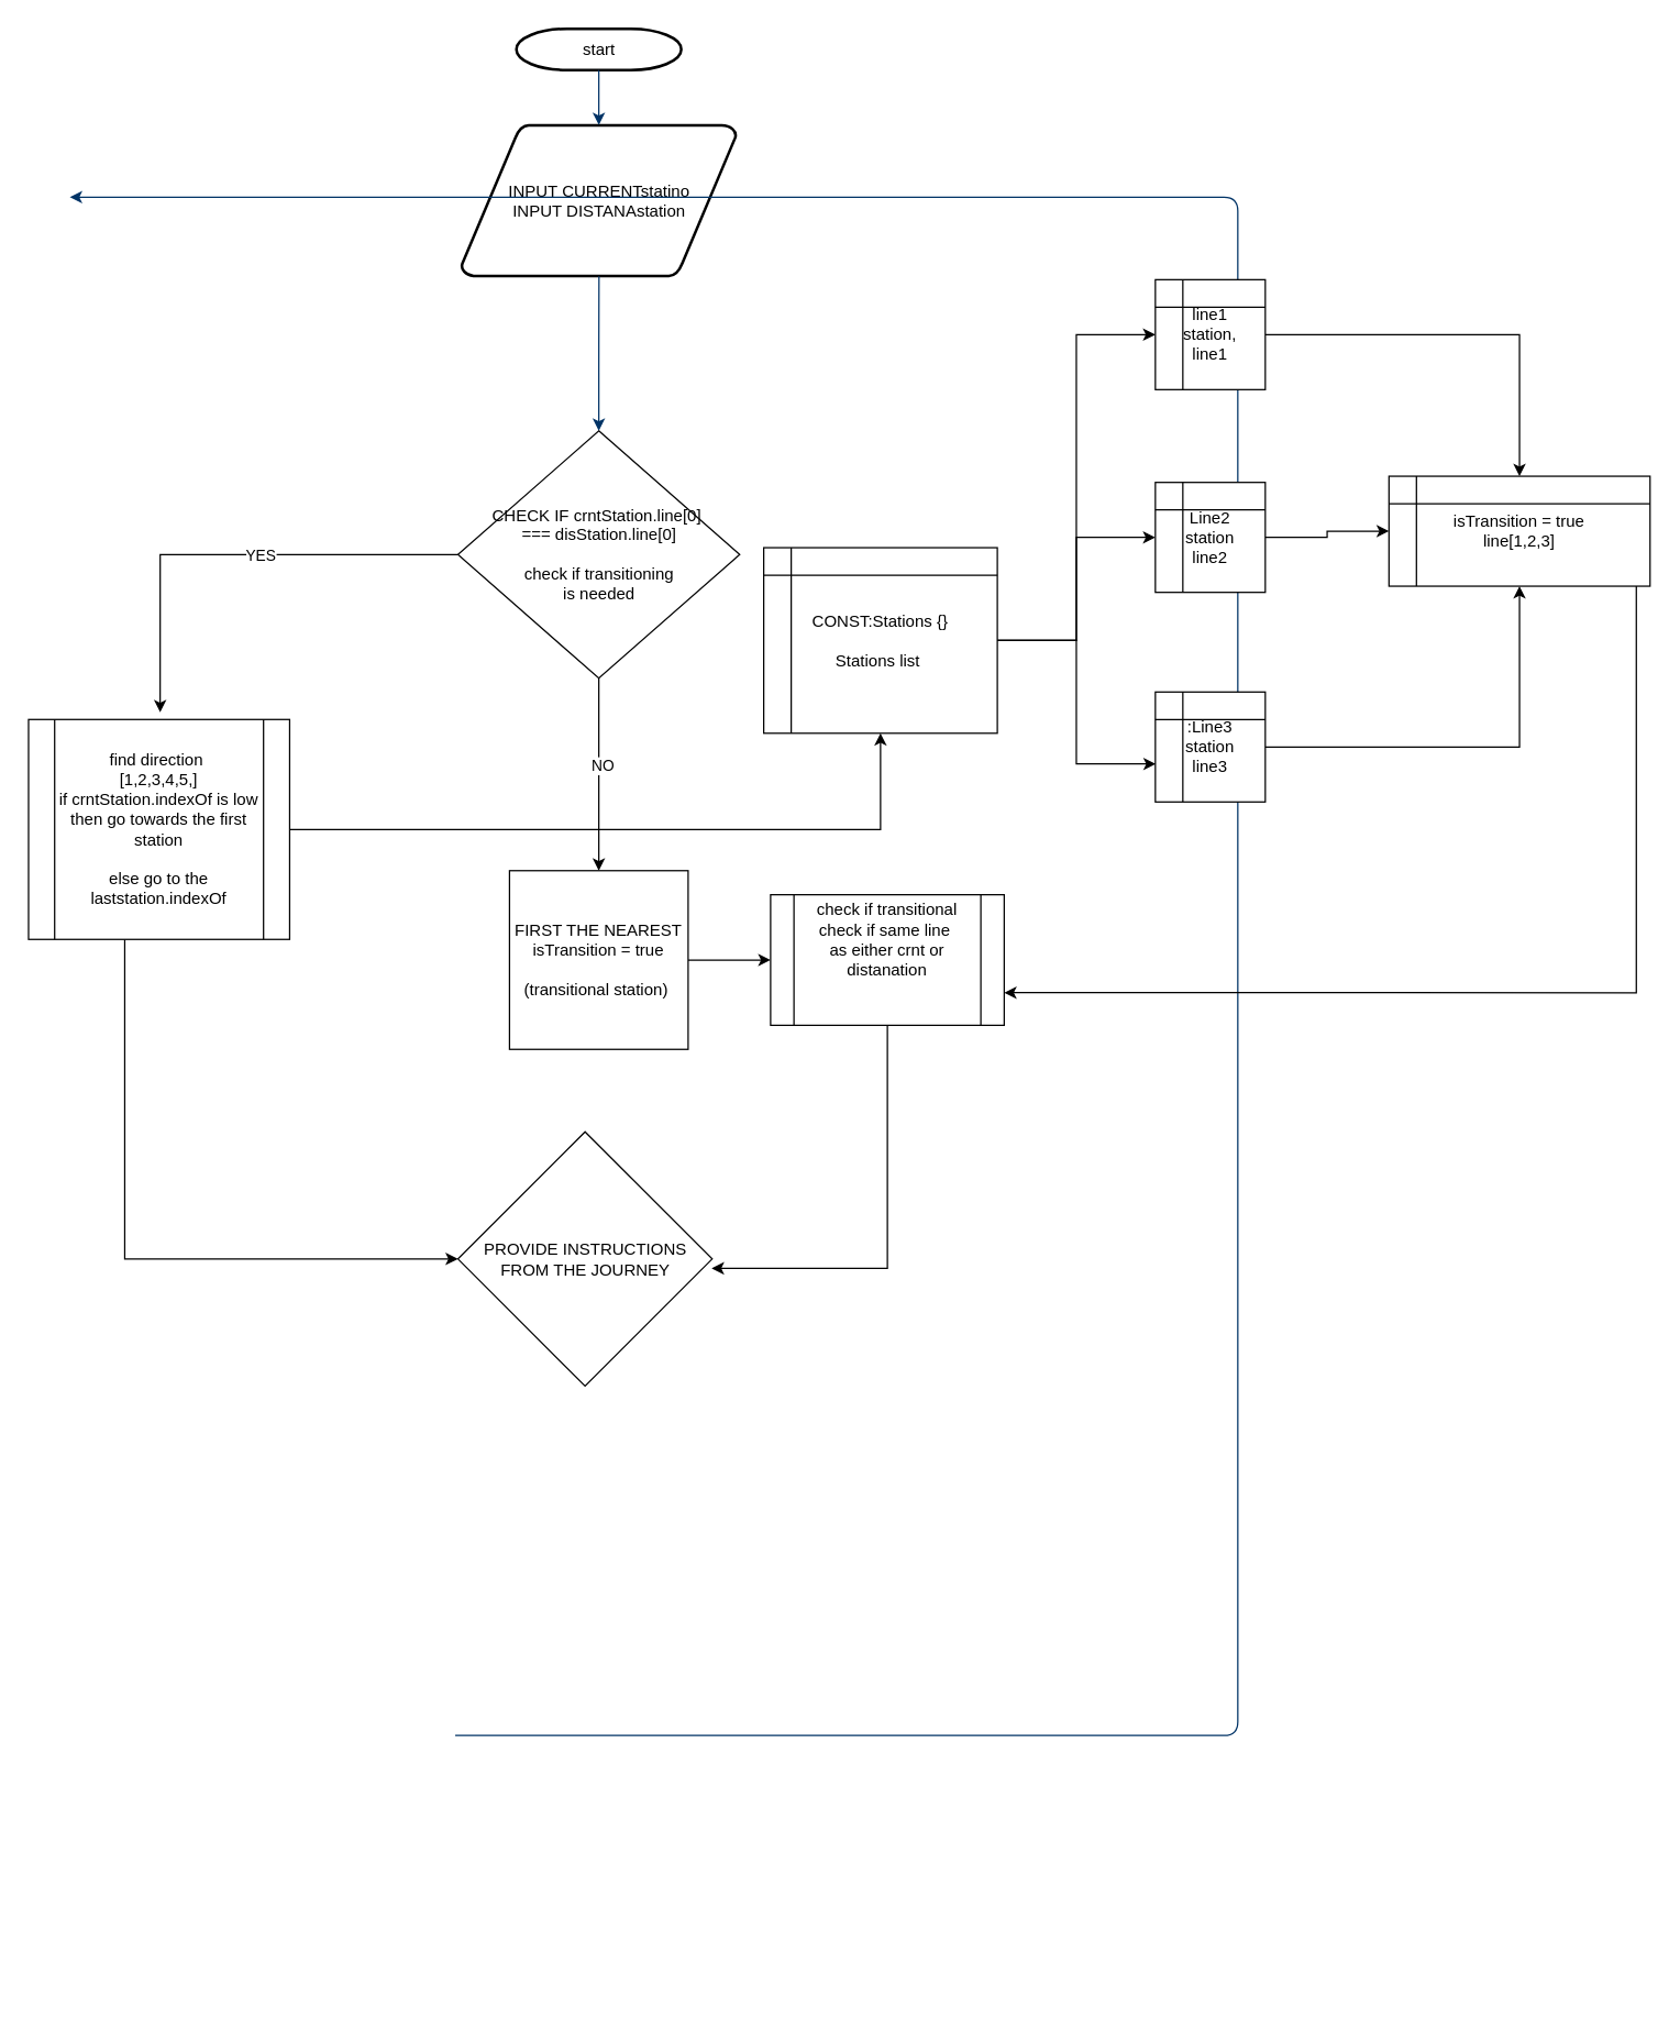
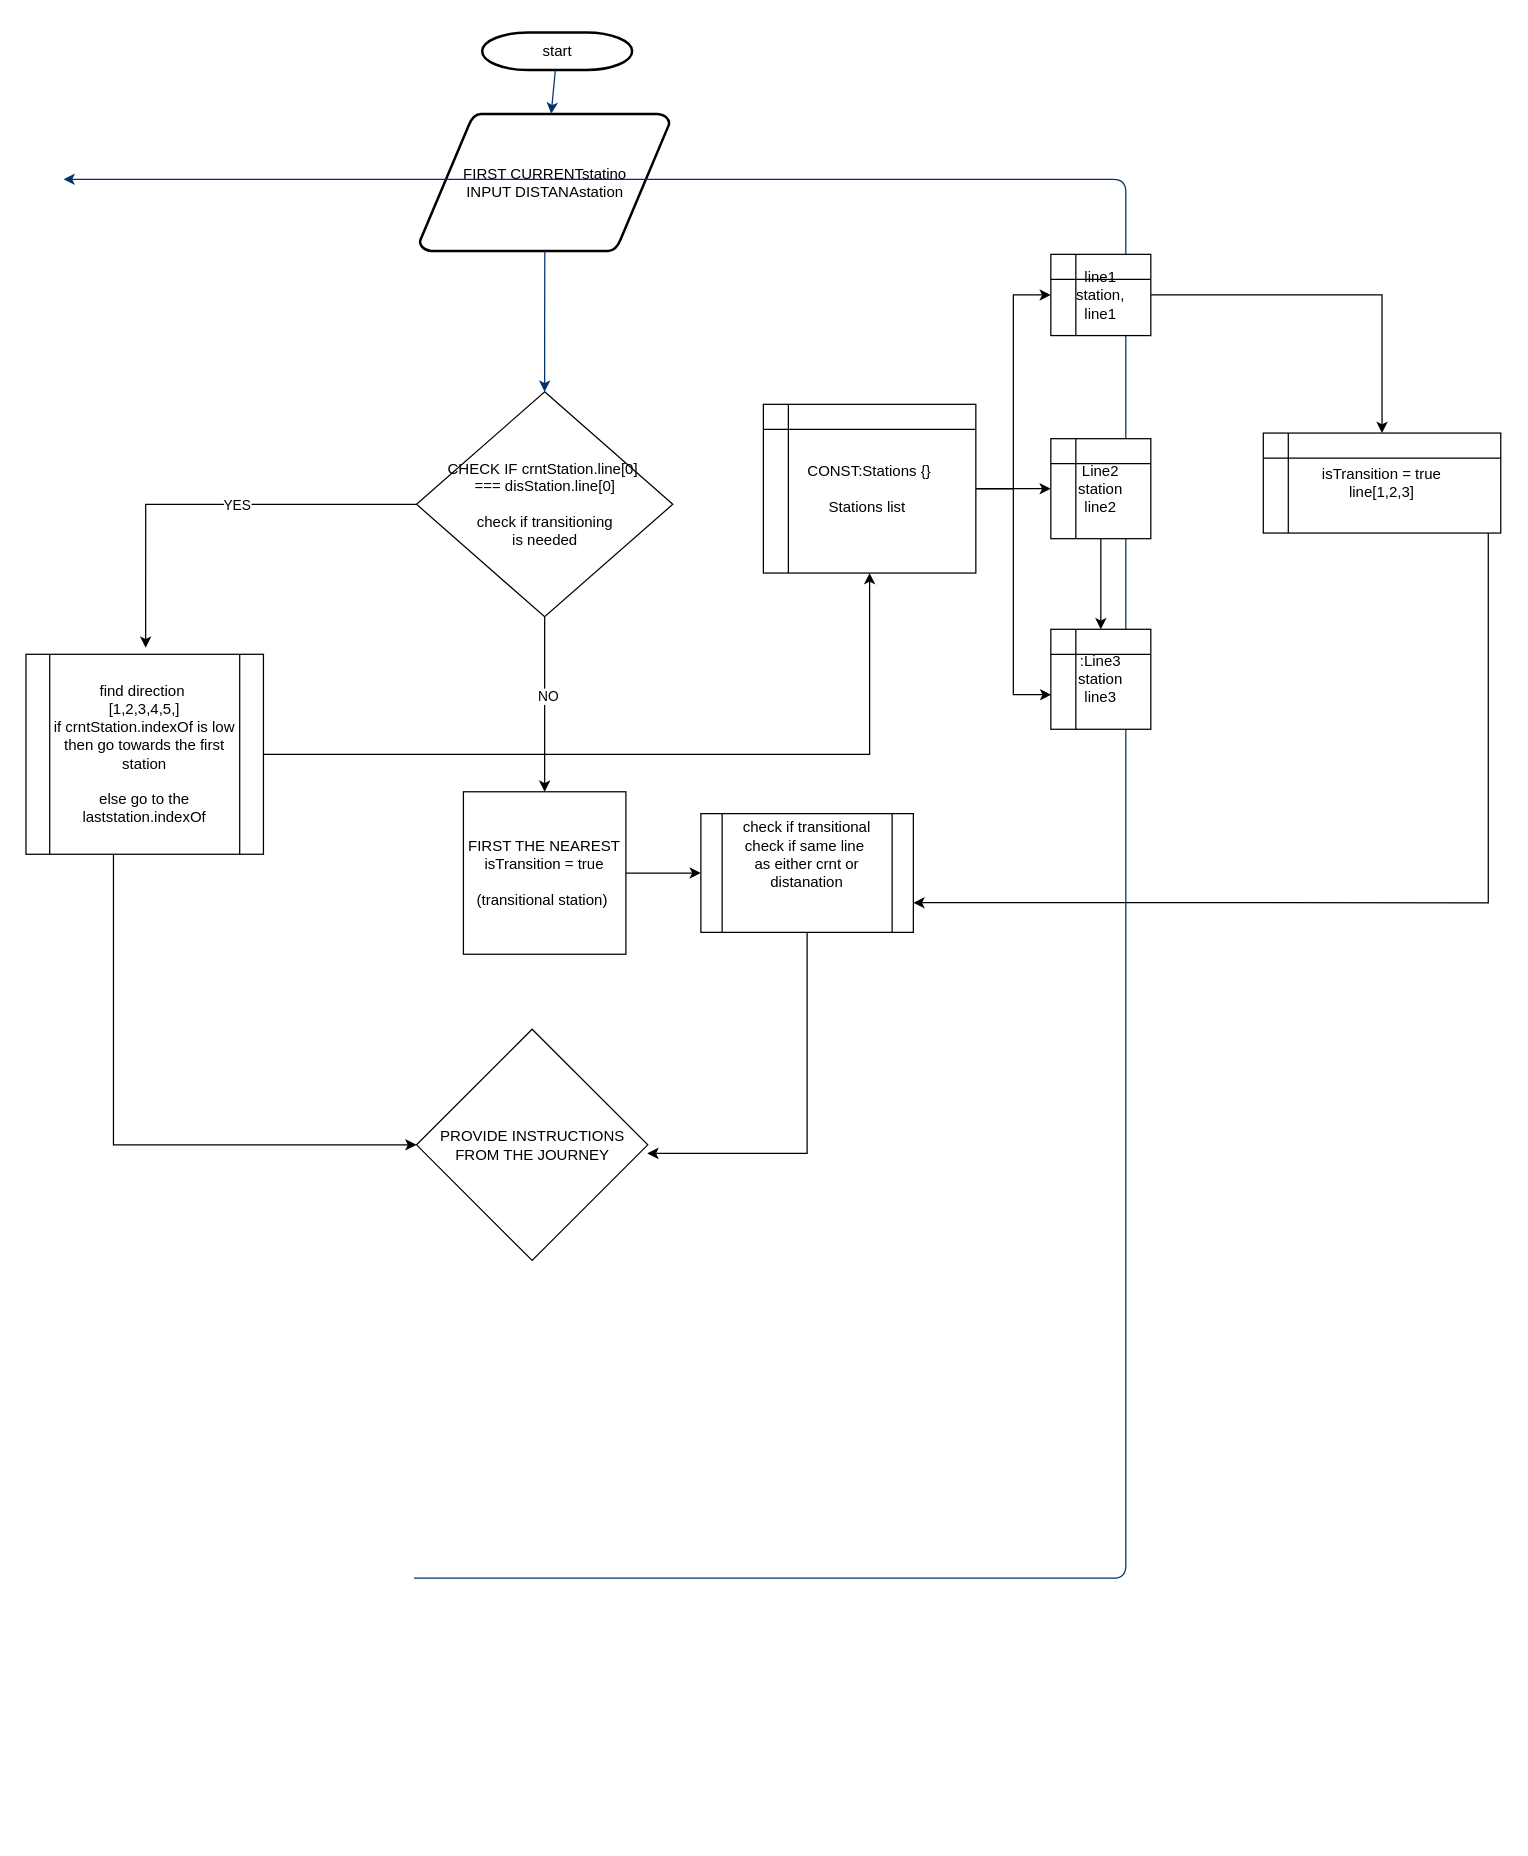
  <mxCell id="0" />
  <mxCell id="1" parent="0" />
- <mxCell id="2" value="start" style="shape=mxgraph.flowchart.terminator;strokeWidth=2;gradientColor=none;gradientDirection=north;fontStyle=0;html=1;" parent="1" vertex="1"><mxGeometry x="375" y="20.5" width="120" height="30" as="geometry" /></mxCell>
- <mxCell id="3" value="INPUT CURRENTstatino&lt;br&gt;INPUT DISTANAstation" style="shape=mxgraph.flowchart.data;strokeWidth=2;gradientColor=none;gradientDirection=north;fontStyle=0;html=1;" parent="1" vertex="1"><mxGeometry x="335" y="90.5" width="200" height="110" as="geometry" /></mxCell>
+ <mxCell id="2" value="start" style="shape=mxgraph.flowchart.terminator;strokeWidth=2;gradientColor=none;gradientDirection=north;fontStyle=0;html=1;" parent="1" vertex="1"><mxGeometry x="385" y="25.5" width="120" height="30" as="geometry" /></mxCell>
+ <mxCell id="3" value="FIRST CURRENTstatino&lt;br&gt;INPUT DISTANAstation" style="shape=mxgraph.flowchart.data;strokeWidth=2;gradientColor=none;gradientDirection=north;fontStyle=0;html=1;" parent="1" vertex="1"><mxGeometry x="335" y="90.5" width="200" height="110" as="geometry" /></mxCell>
  <mxCell id="4" style="fontStyle=1;strokeColor=#003366;strokeWidth=1;html=1;" parent="1" source="2" target="3" edge="1"><mxGeometry relative="1" as="geometry" /></mxCell>
  <mxCell id="5" style="fontStyle=1;strokeColor=#003366;strokeWidth=1;html=1;" parent="1" edge="1"><mxGeometry relative="1" as="geometry"><mxPoint x="435.13" y="200.5" as="sourcePoint" /><mxPoint x="435" y="313" as="targetPoint" /><Array as="points"><mxPoint x="435" y="260.5" /></Array></mxGeometry></mxCell>
  <mxCell id="6" value="" style="edgeStyle=elbowEdgeStyle;elbow=horizontal;exitX=1;exitY=0.5;exitPerimeter=0;entryX=0.905;entryY=0.5;entryPerimeter=0;fontStyle=1;strokeColor=#003366;strokeWidth=1;html=1;" parent="1" edge="1"><mxGeometry width="100" height="100" as="geometry"><mxPoint x="330.5" y="1262.25" as="sourcePoint" /><mxPoint x="50" as="targetPoint" y="143" /><Array as="points"><mxPoint x="900" y="1463" /></Array></mxGeometry></mxCell>
  <mxCell id="7" style="edgeStyle=orthogonalEdgeStyle;rounded=0;orthogonalLoop=1;jettySize=auto;html=1;entryX=0;entryY=0.5;entryDx=0;entryDy=0;" edge="1" parent="1" source="9" target="11"><mxGeometry relative="1" as="geometry" /></mxCell>
  <mxCell id="8" style="edgeStyle=orthogonalEdgeStyle;rounded=0;orthogonalLoop=1;jettySize=auto;html=1;entryX=0;entryY=0.5;entryDx=0;entryDy=0;" edge="1" parent="1" source="9" target="13"><mxGeometry relative="1" as="geometry" /></mxCell>
- <mxCell id="9" value="CONST:Stations {}&lt;br&gt;&lt;br&gt;Stations list&amp;nbsp;" style="shape=internalStorage;whiteSpace=wrap;html=1;backgroundOutline=1;" vertex="1" parent="1"><mxGeometry x="555" y="398" width="170" height="135" as="geometry" /></mxCell>
+ <mxCell id="9" value="CONST:Stations {}&lt;br&gt;&lt;br&gt;Stations list&amp;nbsp;" style="shape=internalStorage;whiteSpace=wrap;html=1;backgroundOutline=1;" vertex="1" parent="1"><mxGeometry x="610" y="323" width="170" height="135" as="geometry" /></mxCell>
  <mxCell id="10" style="edgeStyle=orthogonalEdgeStyle;rounded=0;orthogonalLoop=1;jettySize=auto;html=1;entryX=0.5;entryY=0;entryDx=0;entryDy=0;" edge="1" parent="1" source="11" target="18"><mxGeometry relative="1" as="geometry"><mxPoint x="1020" y="343" as="targetPoint" /></mxGeometry></mxCell>
- <mxCell id="11" value="line1&lt;br&gt;station,&lt;br&gt;line1" style="shape=internalStorage;whiteSpace=wrap;html=1;backgroundOutline=1;" vertex="1" parent="1"><mxGeometry x="840" y="203" width="80" height="80" as="geometry" /></mxCell>
- <mxCell id="12" style="edgeStyle=orthogonalEdgeStyle;rounded=0;orthogonalLoop=1;jettySize=auto;html=1;entryX=0;entryY=0.5;entryDx=0;entryDy=0;" edge="1" parent="1" source="13" target="18"><mxGeometry relative="1" as="geometry" /></mxCell>
+ <mxCell id="11" value="line1&lt;br&gt;station,&lt;br&gt;line1" style="shape=internalStorage;whiteSpace=wrap;html=1;backgroundOutline=1;" vertex="1" parent="1"><mxGeometry x="840" y="203" width="80" height="65" as="geometry" /></mxCell>
+ <mxCell id="12" style="edgeStyle=orthogonalEdgeStyle;rounded=0;orthogonalLoop=1;jettySize=auto;html=1;" edge="1" parent="1" source="13" target="15"><mxGeometry relative="1" as="geometry" /></mxCell>
  <mxCell id="13" value="Line2&lt;br&gt;station&lt;br&gt;line2" style="shape=internalStorage;whiteSpace=wrap;html=1;backgroundOutline=1;" vertex="1" parent="1"><mxGeometry x="840" y="350.5" width="80" height="80" as="geometry" /></mxCell>
- <mxCell id="14" style="edgeStyle=orthogonalEdgeStyle;rounded=0;orthogonalLoop=1;jettySize=auto;html=1;entryX=0.5;entryY=1;entryDx=0;entryDy=0;" edge="1" parent="1" source="15" target="18"><mxGeometry relative="1" as="geometry"><mxPoint x="1020" y="443" as="targetPoint" /></mxGeometry></mxCell>
  <mxCell id="15" value=":Line3&lt;br&gt;station&lt;br&gt;line3" style="shape=internalStorage;whiteSpace=wrap;html=1;backgroundOutline=1;" vertex="1" parent="1"><mxGeometry x="840" y="503" width="80" height="80" as="geometry" /></mxCell>
  <mxCell id="16" style="edgeStyle=orthogonalEdgeStyle;rounded=0;orthogonalLoop=1;jettySize=auto;html=1;entryX=0.004;entryY=0.654;entryDx=0;entryDy=0;entryPerimeter=0;" edge="1" parent="1" source="9" target="15"><mxGeometry relative="1" as="geometry" /></mxCell>
  <mxCell id="17" style="edgeStyle=orthogonalEdgeStyle;rounded=0;orthogonalLoop=1;jettySize=auto;html=1;entryX=1;entryY=0.75;entryDx=0;entryDy=0;" edge="1" parent="1" source="18" target="29"><mxGeometry relative="1" as="geometry"><Array as="points"><mxPoint x="1190" y="391" /><mxPoint x="1190" y="722" /></Array></mxGeometry></mxCell>
  <mxCell id="18" value="isTransition = true&lt;br&gt;line[1,2,3]" style="shape=internalStorage;whiteSpace=wrap;html=1;backgroundOutline=1;" vertex="1" parent="1"><mxGeometry x="1010" y="346" width="190" height="80" as="geometry" /></mxCell>
  <mxCell id="19" style="edgeStyle=orthogonalEdgeStyle;rounded=0;orthogonalLoop=1;jettySize=auto;html=1;entryX=0.504;entryY=-0.033;entryDx=0;entryDy=0;entryPerimeter=0;" edge="1" parent="1" source="23" target="28"><mxGeometry relative="1" as="geometry"><mxPoint x="120" y="403" as="targetPoint" /></mxGeometry></mxCell>
  <mxCell id="20" value="YES" style="edgeLabel;html=1;align=center;verticalAlign=middle;resizable=0;points=[];" vertex="1" connectable="0" parent="19"><mxGeometry x="-0.132" relative="1" as="geometry"><mxPoint as="offset" /></mxGeometry></mxCell>
  <mxCell id="21" style="edgeStyle=orthogonalEdgeStyle;rounded=0;orthogonalLoop=1;jettySize=auto;html=1;" edge="1" parent="1" source="23"><mxGeometry relative="1" as="geometry"><mxPoint x="435" y="633" as="targetPoint" /></mxGeometry></mxCell>
  <mxCell id="22" value="NO" style="edgeLabel;html=1;align=center;verticalAlign=middle;resizable=0;points=[];" vertex="1" connectable="0" parent="21"><mxGeometry x="-0.101" y="2" relative="1" as="geometry"><mxPoint as="offset" /></mxGeometry></mxCell>
  <mxCell id="23" value="CHECK IF crntStation.line[0]&amp;nbsp;&lt;br&gt;=== disStation.line[0]&lt;br&gt;&lt;br&gt;check if transitioning&lt;br&gt;is needed" style="rhombus;whiteSpace=wrap;html=1;" vertex="1" parent="1"><mxGeometry x="332.5" y="313" width="205" height="180" as="geometry" /></mxCell>
  <mxCell id="24" style="edgeStyle=orthogonalEdgeStyle;rounded=0;orthogonalLoop=1;jettySize=auto;html=1;entryX=0;entryY=0.5;entryDx=0;entryDy=0;" edge="1" parent="1" source="25" target="29"><mxGeometry relative="1" as="geometry" /></mxCell>
  <mxCell id="25" value="FIRST THE NEAREST&lt;br&gt;isTransition = true&lt;br&gt;&lt;br&gt;(transitional station)&amp;nbsp;&lt;br&gt;" style="whiteSpace=wrap;html=1;aspect=fixed;" vertex="1" parent="1"><mxGeometry x="370" y="633" width="130" height="130" as="geometry" /></mxCell>
  <mxCell id="26" style="edgeStyle=orthogonalEdgeStyle;rounded=0;orthogonalLoop=1;jettySize=auto;html=1;entryX=0;entryY=0.5;entryDx=0;entryDy=0;" edge="1" parent="1" source="28" target="30"><mxGeometry relative="1" as="geometry"><Array as="points"><mxPoint x="90" y="915" /></Array></mxGeometry></mxCell>
  <mxCell id="27" style="edgeStyle=orthogonalEdgeStyle;rounded=0;orthogonalLoop=1;jettySize=auto;html=1;entryX=0.5;entryY=1;entryDx=0;entryDy=0;" edge="1" parent="1" source="28" target="9"><mxGeometry relative="1" as="geometry" /></mxCell>
  <mxCell id="28" value="find direction&amp;nbsp;&lt;br&gt;[1,2,3,4,5,]&lt;br&gt;if crntStation.indexOf is low then go towards the first station&lt;br&gt;&lt;br&gt;else go to the laststation.indexOf" style="shape=process;whiteSpace=wrap;html=1;backgroundOutline=1;" vertex="1" parent="1"><mxGeometry x="20" y="523" width="190" height="160" as="geometry" /></mxCell>
  <mxCell id="29" value="check if transitional&lt;br&gt;check if same line&amp;nbsp;&lt;br&gt;as either crnt or distanation&lt;br&gt;&lt;br&gt;&lt;br&gt;" style="shape=process;whiteSpace=wrap;html=1;backgroundOutline=1;" vertex="1" parent="1"><mxGeometry x="560" y="650.5" width="170" height="95" as="geometry" /></mxCell>
  <mxCell id="30" value="PROVIDE INSTRUCTIONS FROM THE JOURNEY" style="rhombus;whiteSpace=wrap;html=1;aspect=fixed;" vertex="1" parent="1"><mxGeometry x="332.5" y="823" width="185" height="185" as="geometry" /></mxCell>
  <mxCell id="31" style="edgeStyle=orthogonalEdgeStyle;rounded=0;orthogonalLoop=1;jettySize=auto;html=1;entryX=0.998;entryY=0.537;entryDx=0;entryDy=0;entryPerimeter=0;" edge="1" parent="1" source="29" target="30"><mxGeometry relative="1" as="geometry"><Array as="points"><mxPoint x="645" y="922" /></Array></mxGeometry></mxCell>
